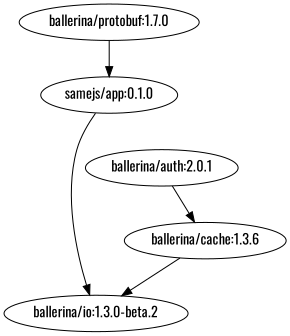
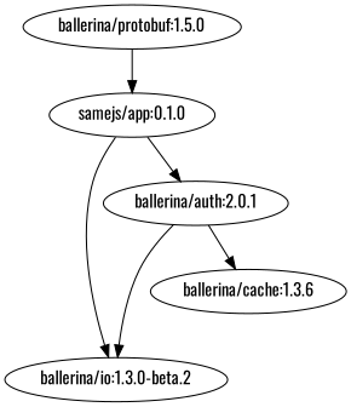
  digraph {
    fontname=Oswald
    node [fontname=Oswald]
    edge [fontname=Oswald]
    "ballerina/io:1.3.0-beta.2" [repo=local]
    "ballerina/auth:2.0.1"
    n3 [label="ballerina/cache:1.3.6"]
    "samejs/app:0.1.0"
-   "ballerina/protobuf:1.7.0"
-   n3 -> "ballerina/io:1.3.0-beta.2"
+   "ballerina/protobuf:1.7.0" [label="ballerina/protobuf:1.5.0"]
+   "ballerina/auth:2.0.1" -> "ballerina/io:1.3.0-beta.2"
    "ballerina/auth:2.0.1" -> n3
    "samejs/app:0.1.0" -> "ballerina/io:1.3.0-beta.2"
+   "samejs/app:0.1.0" -> "ballerina/auth:2.0.1"
    "ballerina/protobuf:1.7.0" -> "samejs/app:0.1.0"
  }
